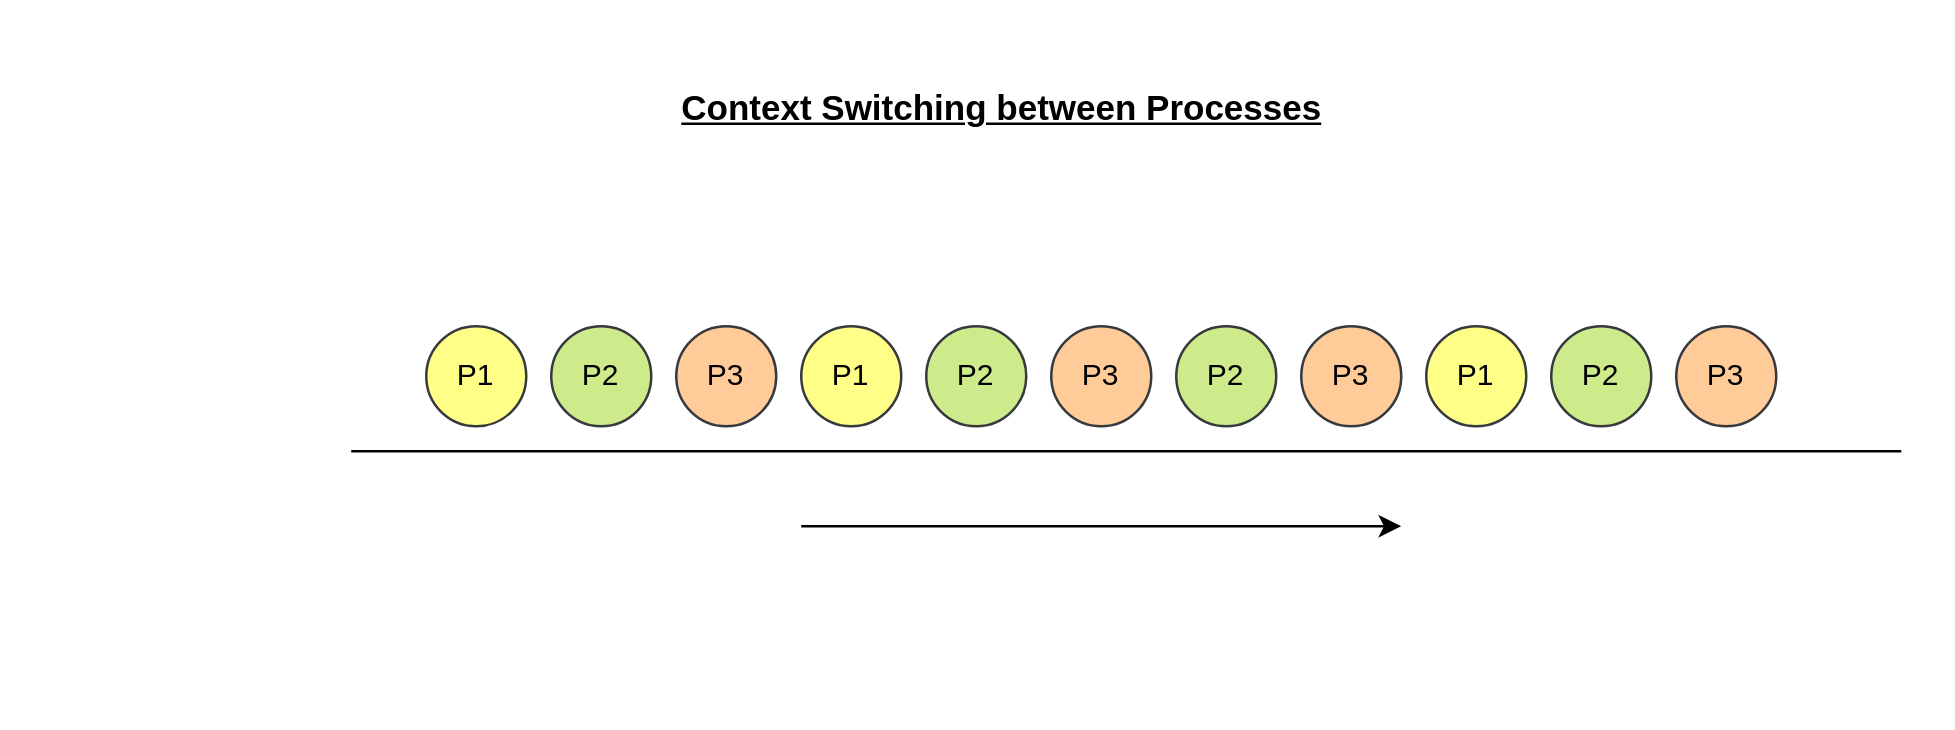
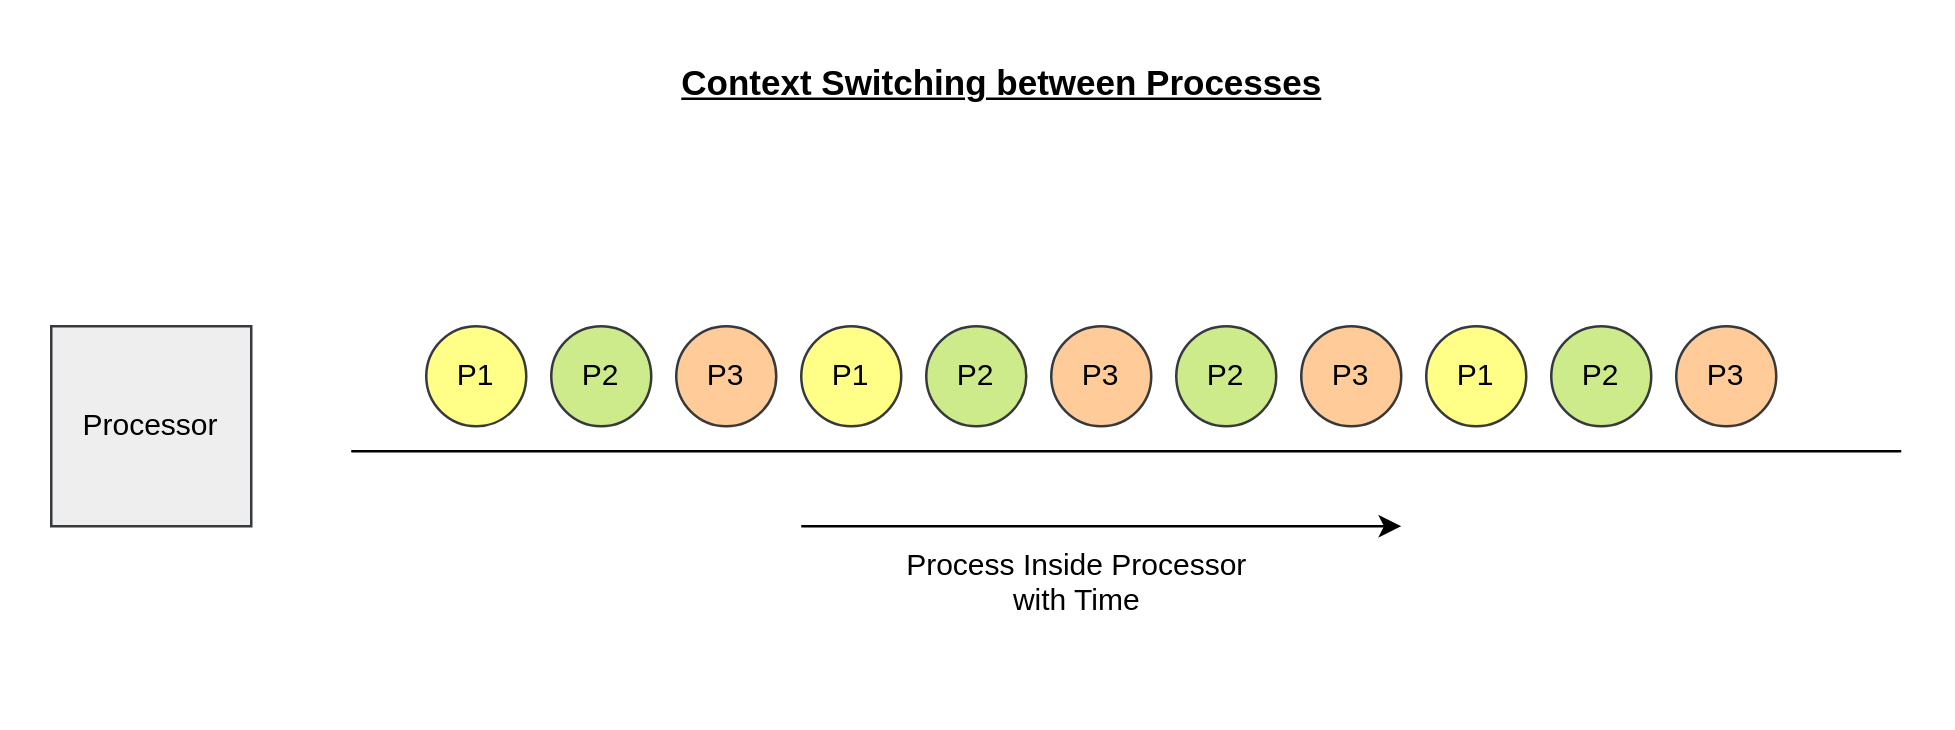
  <mxCell id="0" />
  <mxCell id="1" parent="0" />
+ <mxCell id="2" value="Processor" style="whiteSpace=wrap;html=1;aspect=fixed;fillColor=#eeeeee;strokeColor=#36393d;" parent="1" vertex="1"><mxGeometry x="20" y="130" width="80" height="80" as="geometry" /></mxCell>
  <mxCell id="3" value="P1" style="ellipse;whiteSpace=wrap;html=1;aspect=fixed;fillColor=#ffff88;strokeColor=#36393d;" parent="1" vertex="1"><mxGeometry x="170" y="130" width="40" height="40" as="geometry" /></mxCell>
  <mxCell id="4" value="P2" style="ellipse;whiteSpace=wrap;html=1;aspect=fixed;fillColor=#cdeb8b;strokeColor=#36393d;" parent="1" vertex="1"><mxGeometry x="220" y="130" width="40" height="40" as="geometry" /></mxCell>
  <mxCell id="5" value="P3" style="ellipse;whiteSpace=wrap;html=1;aspect=fixed;fillColor=#ffcc99;strokeColor=#36393d;" parent="1" vertex="1"><mxGeometry x="270" y="130" width="40" height="40" as="geometry" /></mxCell>
  <mxCell id="6" value="" style="endArrow=none;html=1;" parent="1" edge="1"><mxGeometry width="50" height="50" relative="1" as="geometry"><mxPoint x="140" y="180" as="sourcePoint" /><mxPoint x="760" y="180" as="targetPoint" /></mxGeometry></mxCell>
  <mxCell id="7" value="P1" style="ellipse;whiteSpace=wrap;html=1;aspect=fixed;fillColor=#ffff88;strokeColor=#36393d;" parent="1" vertex="1"><mxGeometry x="320" y="130" width="40" height="40" as="geometry" /></mxCell>
  <mxCell id="8" value="P2" style="ellipse;whiteSpace=wrap;html=1;aspect=fixed;fillColor=#cdeb8b;strokeColor=#36393d;" parent="1" vertex="1"><mxGeometry x="370" y="130" width="40" height="40" as="geometry" /></mxCell>
  <mxCell id="9" value="P3" style="ellipse;whiteSpace=wrap;html=1;aspect=fixed;fillColor=#ffcc99;strokeColor=#36393d;" parent="1" vertex="1"><mxGeometry x="420" y="130" width="40" height="40" as="geometry" /></mxCell>
  <mxCell id="10" value="P2" style="ellipse;whiteSpace=wrap;html=1;aspect=fixed;fillColor=#cdeb8b;strokeColor=#36393d;" parent="1" vertex="1"><mxGeometry x="470" y="130" width="40" height="40" as="geometry" /></mxCell>
  <mxCell id="11" value="P3" style="ellipse;whiteSpace=wrap;html=1;aspect=fixed;fillColor=#ffcc99;strokeColor=#36393d;" parent="1" vertex="1"><mxGeometry x="520" y="130" width="40" height="40" as="geometry" /></mxCell>
  <mxCell id="12" value="P1" style="ellipse;whiteSpace=wrap;html=1;aspect=fixed;fillColor=#ffff88;strokeColor=#36393d;" parent="1" vertex="1"><mxGeometry x="570" y="130" width="40" height="40" as="geometry" /></mxCell>
  <mxCell id="13" value="P2" style="ellipse;whiteSpace=wrap;html=1;aspect=fixed;fillColor=#cdeb8b;strokeColor=#36393d;" parent="1" vertex="1"><mxGeometry x="620" y="130" width="40" height="40" as="geometry" /></mxCell>
  <mxCell id="14" value="P3" style="ellipse;whiteSpace=wrap;html=1;aspect=fixed;fillColor=#ffcc99;strokeColor=#36393d;" parent="1" vertex="1"><mxGeometry x="670" y="130" width="40" height="40" as="geometry" /></mxCell>
  <mxCell id="15" value="" style="endArrow=classic;html=1;" parent="1" edge="1"><mxGeometry width="50" height="50" relative="1" as="geometry"><mxPoint x="320" y="210" as="sourcePoint" /><mxPoint x="560" y="210" as="targetPoint" /></mxGeometry></mxCell>
- <mxCell id="17" value="&lt;font style=&quot;font-size: 14px;&quot;&gt;Context Switching between Processes&lt;/font&gt;&lt;div&gt;&lt;br&gt;&lt;/div&gt;" style="text;html=1;align=center;verticalAlign=middle;resizable=0;points=[];autosize=1;strokeColor=none;fillColor=none;fontStyle=5" parent="1" vertex="1"><mxGeometry x="270" y="30" width="260" height="40" as="geometry" /></mxCell>
+ <mxCell id="16" value="Process Inside Processor&lt;div&gt;with Time&lt;/div&gt;&lt;div&gt;&lt;br&gt;&lt;/div&gt;" style="text;html=1;align=center;verticalAlign=middle;resizable=0;points=[];autosize=1;strokeColor=none;fillColor=none;" parent="1" vertex="1"><mxGeometry x="350" y="210" width="160" height="60" as="geometry" /></mxCell>
+ <mxCell id="17" value="&lt;font style=&quot;font-size: 14px;&quot;&gt;Context Switching between Processes&lt;/font&gt;&lt;div&gt;&lt;br&gt;&lt;/div&gt;" style="text;html=1;align=center;verticalAlign=middle;resizable=0;points=[];autosize=1;strokeColor=none;fillColor=none;fontStyle=5" parent="1" vertex="1"><mxGeometry x="270" y="20" width="260" height="40" as="geometry" /></mxCell>
